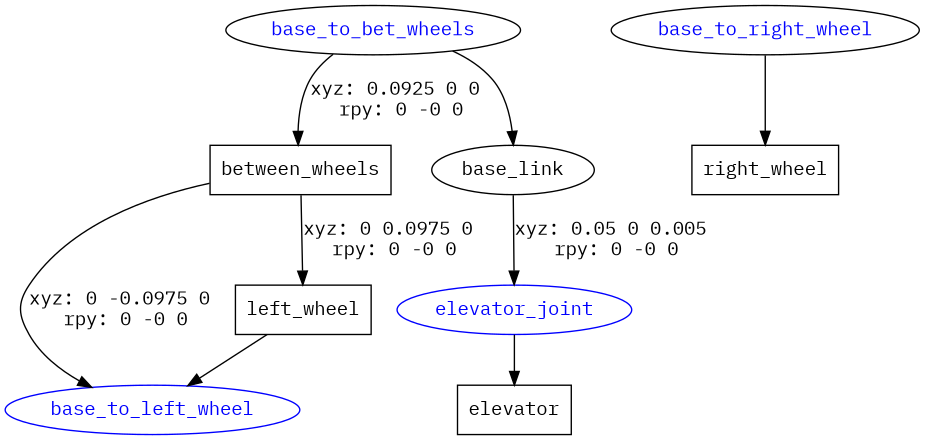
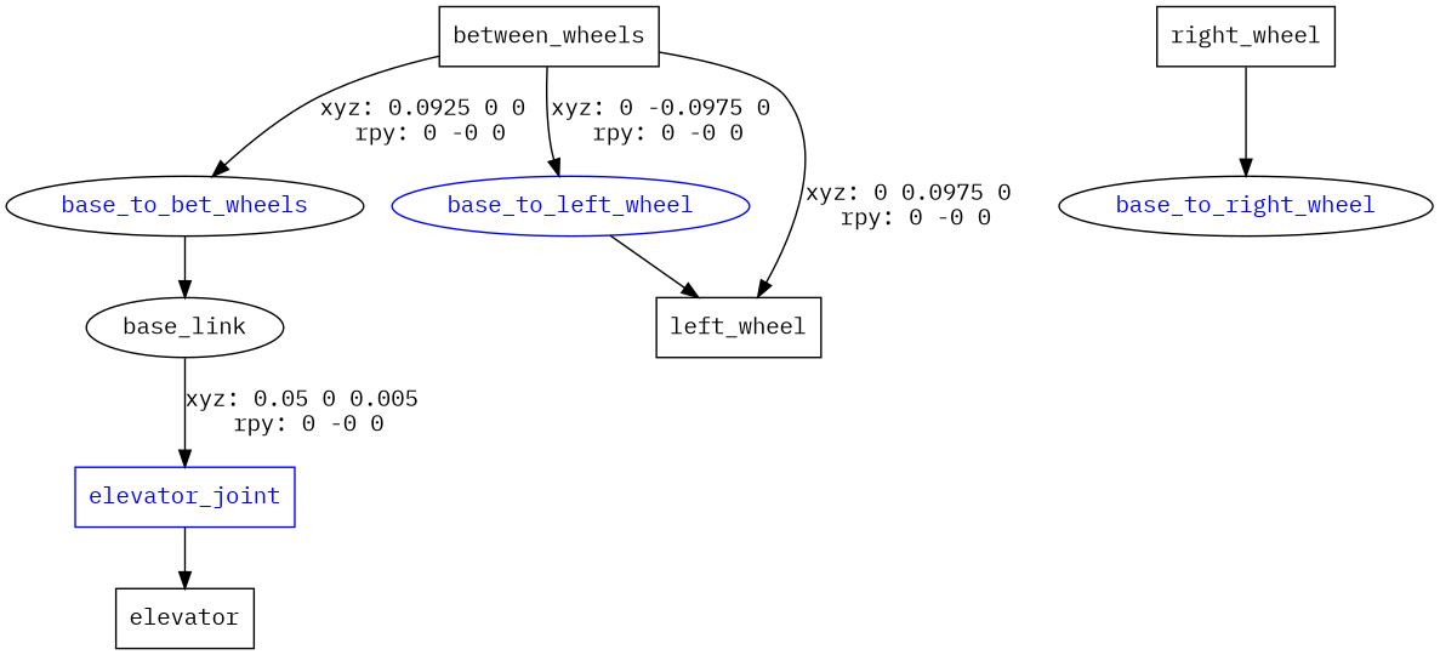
  digraph {
    fontname="IBM Plex Mono"
    node [fontname="IBM Plex Mono" shape=ellipse]
    edge [fontname="IBM Plex Mono"]
    n1 [label=between_wheels shape=box]
    base_to_bet_wheels [color=black fontcolor=blue]
    base_to_left_wheel [color=blue fontcolor=blue]
    n4 [label=left_wheel shape=box]
    n5 [label=base_link]
    base_to_right_wheel [color=black fontcolor=blue]
    n7 [label=right_wheel shape=box]
-   elevator_joint [color=blue fontcolor=blue]
+   elevator_joint [color=blue fontcolor=blue shape=box]
    n9 [label=elevator shape=box]
-   base_to_bet_wheels -> n1 [label="xyz: 0.0925 0 0 \nrpy: 0 -0 0"]
+   n1 -> base_to_bet_wheels [label="xyz: 0.0925 0 0 \nrpy: 0 -0 0"]
    n1 -> base_to_left_wheel [label="xyz: 0 -0.0975 0 \nrpy: 0 -0 0"]
    n1 -> n4 [label="xyz: 0 0.0975 0 \nrpy: 0 -0 0"]
    base_to_bet_wheels -> n5
-   n4 -> base_to_left_wheel
+   base_to_left_wheel -> n4
    n5 -> elevator_joint [label="xyz: 0.05 0 0.005 \nrpy: 0 -0 0"]
-   base_to_right_wheel -> n7
+   n7 -> base_to_right_wheel
    elevator_joint -> n9
  }
